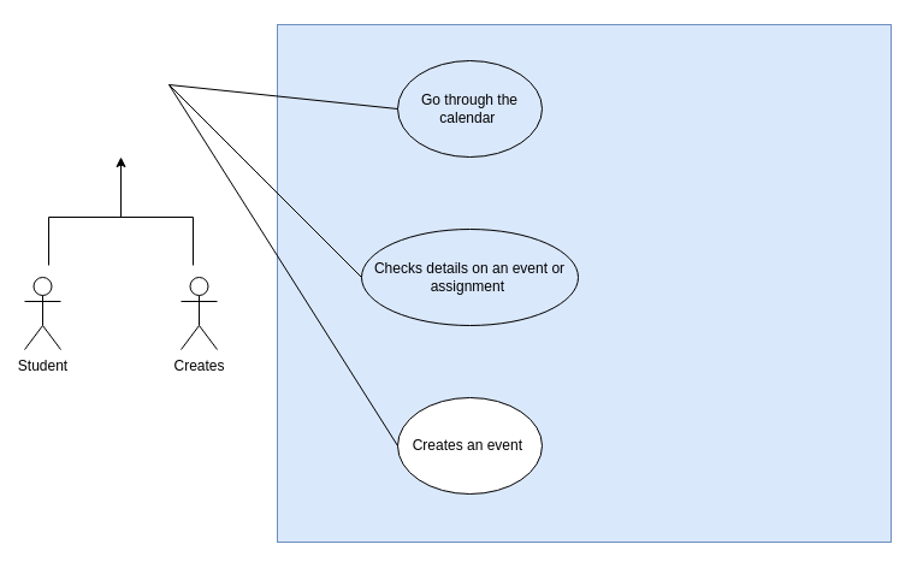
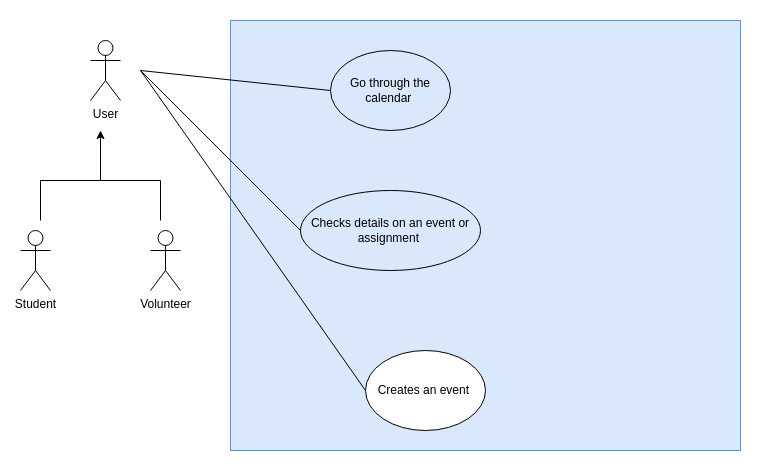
  <mxCell id="0" />
  <mxCell id="1" parent="0" />
- <mxCell id="3" value="Creates" style="shape=umlActor;verticalLabelPosition=bottom;verticalAlign=top;html=1;outlineConnect=0;" vertex="1" parent="1"><mxGeometry x="150" y="230" width="30" height="60" as="geometry" /></mxCell>
+ <mxCell id="2" value="User" style="shape=umlActor;verticalLabelPosition=bottom;verticalAlign=top;html=1;outlineConnect=0;" vertex="1" parent="1"><mxGeometry x="90" y="40" width="30" height="60" as="geometry" /></mxCell>
+ <mxCell id="3" value="Volunteer" style="shape=umlActor;verticalLabelPosition=bottom;verticalAlign=top;html=1;outlineConnect=0;" vertex="1" parent="1"><mxGeometry x="150" y="230" width="30" height="60" as="geometry" /></mxCell>
  <mxCell id="4" value="Student" style="shape=umlActor;verticalLabelPosition=bottom;verticalAlign=top;html=1;outlineConnect=0;" vertex="1" parent="1"><mxGeometry x="20" y="230" width="30" height="60" as="geometry" /></mxCell>
  <mxCell id="5" value="" style="endArrow=none;html=1;rounded=0;" edge="1" parent="1"><mxGeometry width="50" height="50" relative="1" as="geometry"><mxPoint x="40" y="220" as="sourcePoint" /><mxPoint x="40" y="180" as="targetPoint" /></mxGeometry></mxCell>
  <mxCell id="6" value="" style="endArrow=none;html=1;rounded=0;" edge="1" parent="1"><mxGeometry width="50" height="50" relative="1" as="geometry"><mxPoint x="160" y="220" as="sourcePoint" /><mxPoint x="160" y="180" as="targetPoint" /></mxGeometry></mxCell>
  <mxCell id="7" value="" style="endArrow=none;html=1;rounded=0;" edge="1" parent="1"><mxGeometry width="50" height="50" relative="1" as="geometry"><mxPoint x="40" y="180" as="sourcePoint" /><mxPoint x="160" y="180" as="targetPoint" /></mxGeometry></mxCell>
  <mxCell id="8" value="" style="endArrow=classic;html=1;rounded=0;" edge="1" parent="1"><mxGeometry width="50" height="50" relative="1" as="geometry"><mxPoint x="100" y="180" as="sourcePoint" /><mxPoint x="100" y="130" as="targetPoint" /></mxGeometry></mxCell>
  <mxCell id="9" value="" style="rounded=0;whiteSpace=wrap;html=1;fillColor=#dae8fc;strokeColor=#6c8ebf;" vertex="1" parent="1"><mxGeometry x="230" y="20" width="510" height="430" as="geometry" /></mxCell>
- <mxCell id="10" value="Creates an event&amp;nbsp;" style="ellipse;whiteSpace=wrap;html=1;" vertex="1" parent="1"><mxGeometry x="330" y="330" width="120" height="80" as="geometry" /></mxCell>
+ <mxCell id="10" value="Creates an event&amp;nbsp;" style="ellipse;whiteSpace=wrap;html=1;" vertex="1" parent="1"><mxGeometry x="365" y="350" width="120" height="80" as="geometry" /></mxCell>
  <mxCell id="11" value="Go through the calendar&amp;nbsp;" style="ellipse;whiteSpace=wrap;html=1;fillColor=#dae8fc;" vertex="1" parent="1"><mxGeometry x="330" y="50" width="120" height="80" as="geometry" /></mxCell>
  <mxCell id="12" value="Checks details on an event or assignment&amp;nbsp;" style="ellipse;whiteSpace=wrap;html=1;fillColor=#dae8fc;" vertex="1" parent="1"><mxGeometry x="300" y="190" width="180" height="80" as="geometry" /></mxCell>
  <mxCell id="13" value="" style="endArrow=none;html=1;rounded=0;entryX=0;entryY=0.5;entryDx=0;entryDy=0;" edge="1" parent="1" target="11"><mxGeometry width="50" height="50" relative="1" as="geometry"><mxPoint x="140" y="70" as="sourcePoint" /><mxPoint x="300" y="180" as="targetPoint" /></mxGeometry></mxCell>
  <mxCell id="14" value="" style="endArrow=none;html=1;rounded=0;entryX=0;entryY=0.5;entryDx=0;entryDy=0;" edge="1" parent="1" target="12"><mxGeometry width="50" height="50" relative="1" as="geometry"><mxPoint x="140" y="70" as="sourcePoint" /><mxPoint x="300" y="180" as="targetPoint" /></mxGeometry></mxCell>
  <mxCell id="15" value="" style="endArrow=none;html=1;rounded=0;entryX=0;entryY=0.5;entryDx=0;entryDy=0;" edge="1" parent="1" target="10"><mxGeometry width="50" height="50" relative="1" as="geometry"><mxPoint x="140" y="70" as="sourcePoint" /><mxPoint x="300" y="180" as="targetPoint" /></mxGeometry></mxCell>
